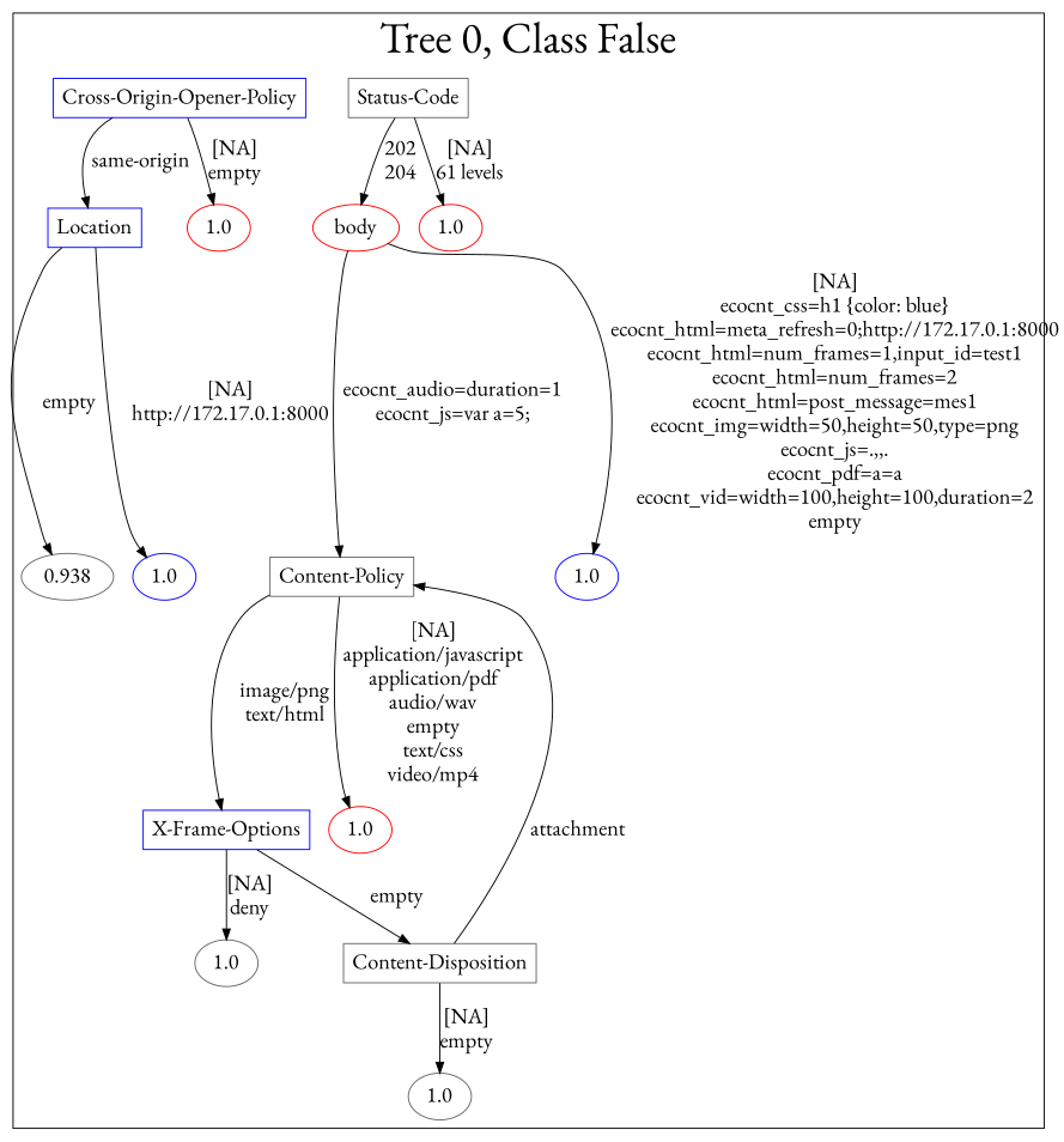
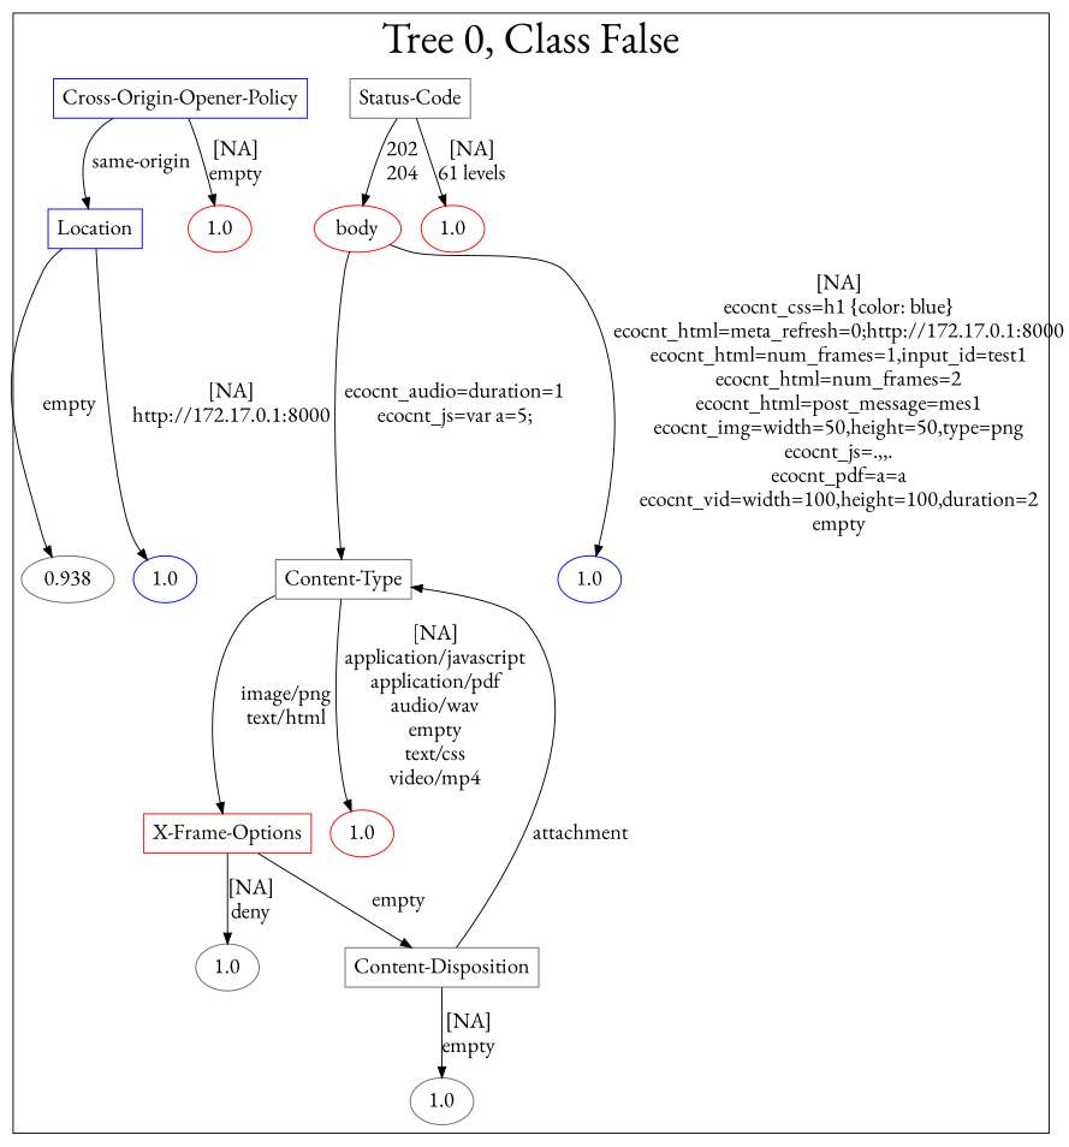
  digraph {
    fontname="EB Garamond"
    node [color=gray40 fontname="EB Garamond" fontsize=20]
    edge [fontname="EB Garamond" fontsize=20]
    n1 [label="Status-Code" shape=box]
    n2 [color=red label=body shape=ellipse]
    n3 [color=red label=1.0]
-   n4 [label="Content-Policy" shape=box]
+   n4 [label="Content-Type" shape=box]
    n5 [color=blue label=1.0]
-   n6 [color=blue label="X-Frame-Options" shape=box]
+   n6 [color=red label="X-Frame-Options" shape=box]
    n7 [color=red label=1.0]
    n8 [label="Content-Disposition" shape=box]
    n9 [label=1.0]
    n10 [color=blue label="Cross-Origin-Opener-Policy" shape=box]
    n11 [label=1.0]
    n12 [color=blue label=Location shape=box]
    n13 [color=red label=1.0]
    n14 [label=0.938]
    n15 [color=blue label=1.0]
    subgraph cluster_1 {
      fontsize=40
      label="Tree 0, Class False"
      subgraph sub_2 {
        fontsize=40
        label="Tree 0, Class False"
        n1
      }
      subgraph sub_3 {
        fontsize=40
        label="Tree 0, Class False"
        n2
        n3
      }
      subgraph sub_4 {
        fontsize=40
        label="Tree 0, Class False"
        n4
        n5
      }
      subgraph sub_5 {
        fontsize=40
        label="Tree 0, Class False"
        n6
        n7
      }
      subgraph sub_6 {
        fontsize=40
        label="Tree 0, Class False"
        n8
        n9
      }
      subgraph sub_7 {
        fontsize=40
        label="Tree 0, Class False"
        n10
        n11
      }
      subgraph sub_8 {
        fontsize=40
        label="Tree 0, Class False"
        n12
        n13
      }
      subgraph sub_9 {
        fontsize=40
        label="Tree 0, Class False"
        n14
        n15
      }
    }
    n1 -> n2 [label="202\n204\n"]
    n1 -> n3 [label="[NA]\n61 levels\n"]
    n2 -> n4 [label="ecocnt_audio=duration=1\necocnt_js=var a=5;\n"]
    n2 -> n5 [label="[NA]\necocnt_css=h1 {color: blue}\necocnt_html=meta_refresh=0;http://172.17.0.1:8000\necocnt_html=num_frames=1,input_id=test1\necocnt_html=num_frames=2\necocnt_html=post_message=mes1\necocnt_img=width=50,height=50,type=png\necocnt_js=.,,.\necocnt_pdf=a=a\necocnt_vid=width=100,height=100,duration=2\nempty\n"]
    n4 -> n6 [label="image/png\ntext/html\n"]
    n4 -> n7 [label="[NA]\napplication/javascript\napplication/pdf\naudio/wav\nempty\ntext/css\nvideo/mp4\n"]
    n6 -> n8 [label="empty\n"]
    n6 -> n9 [label="[NA]\ndeny\n"]
    n8 -> n4 [label="attachment\n"]
    n8 -> n11 [label="[NA]\nempty\n"]
    n10 -> n12 [label="same-origin\n"]
    n10 -> n13 [label="[NA]\nempty\n"]
    n12 -> n14 [label="empty\n"]
    n12 -> n15 [label="[NA]\nhttp://172.17.0.1:8000\n"]
  }
